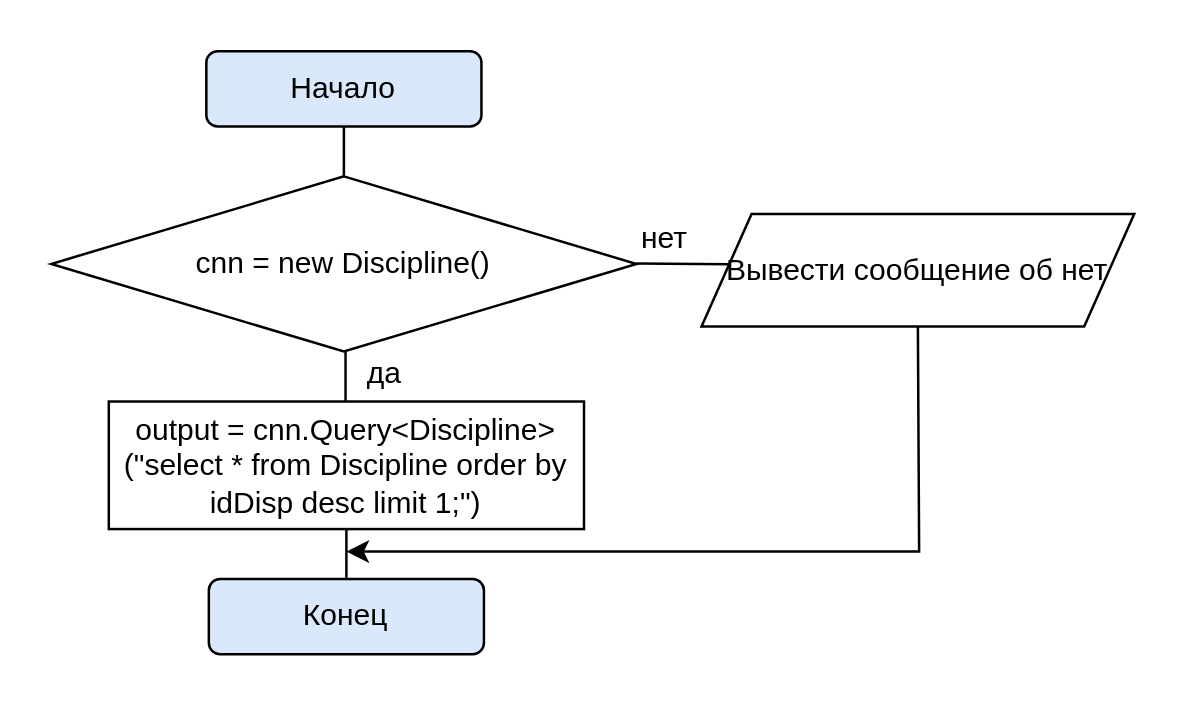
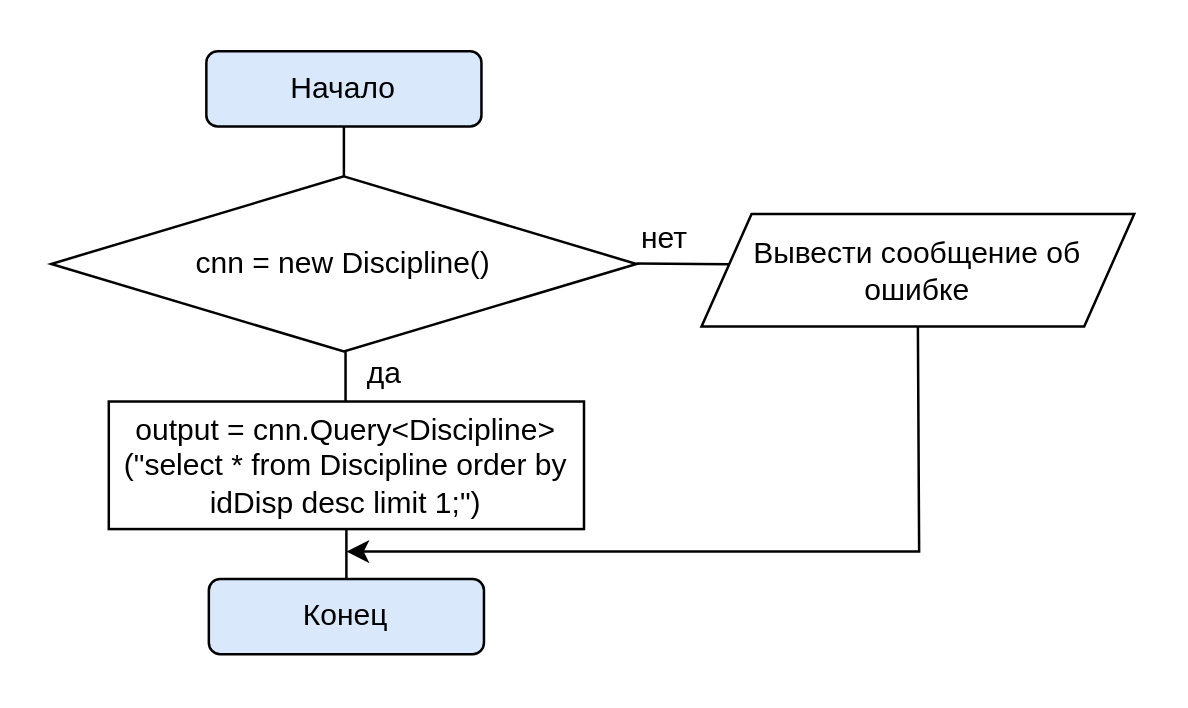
  <mxCell id="0" />
  <mxCell id="1" parent="0" />
  <mxCell id="2" value="Начало" style="rounded=1;whiteSpace=wrap;html=1;fillColor=#dae8fc;" parent="1" vertex="1"><mxGeometry x="82" y="20" width="110" height="30" as="geometry" /></mxCell>
  <mxCell id="3" value="" style="endArrow=none;html=1;rounded=0;entryX=0.5;entryY=1;entryDx=0;entryDy=0;" parent="1" target="2" edge="1"><mxGeometry width="50" height="50" relative="1" as="geometry"><mxPoint x="137" y="70" as="sourcePoint" /><mxPoint x="163" y="150" as="targetPoint" /></mxGeometry></mxCell>
  <mxCell id="4" value="output = cnn.Query&amp;lt;Discipline&amp;gt;(&lt;span&gt;&quot;select * &lt;/span&gt;&lt;span&gt;from Discipline &lt;/span&gt;&lt;span&gt;order by idDisp&amp;nbsp;&lt;/span&gt;&lt;span&gt;desc limit 1;&quot;&lt;/span&gt;)" style="rounded=0;whiteSpace=wrap;html=1;" parent="1" vertex="1"><mxGeometry x="43" y="160" width="190" height="51" as="geometry" /></mxCell>
  <mxCell id="5" value="cnn = new Discipline()" style="rhombus;whiteSpace=wrap;html=1;" parent="1" vertex="1"><mxGeometry x="20" y="70" width="234" height="70" as="geometry" /></mxCell>
  <mxCell id="6" value="" style="endArrow=none;html=1;rounded=0;entryX=0.5;entryY=1;entryDx=0;entryDy=0;" parent="1" edge="1"><mxGeometry width="50" height="50" relative="1" as="geometry"><mxPoint x="137.66" y="160" as="sourcePoint" /><mxPoint x="137.66" y="140" as="targetPoint" /></mxGeometry></mxCell>
  <mxCell id="7" value="" style="endArrow=none;html=1;rounded=0;entryX=0.5;entryY=1;entryDx=0;entryDy=0;" parent="1" edge="1"><mxGeometry width="50" height="50" relative="1" as="geometry"><mxPoint x="138" y="231" as="sourcePoint" /><mxPoint x="138" y="211" as="targetPoint" /></mxGeometry></mxCell>
  <mxCell id="8" value="Конец" style="rounded=1;whiteSpace=wrap;html=1;fillColor=#dae8fc;" parent="1" vertex="1"><mxGeometry x="83" y="231" width="110" height="30" as="geometry" /></mxCell>
  <mxCell id="9" value="" style="endArrow=classic;html=1;rounded=0;exitX=0.5;exitY=1;exitDx=0;exitDy=0;endFill=1;" parent="1" source="13" edge="1"><mxGeometry width="50" height="50" relative="1" as="geometry"><mxPoint x="344" y="125" as="sourcePoint" /><mxPoint x="138" y="220" as="targetPoint" /><Array as="points"><mxPoint x="367" y="220" /></Array></mxGeometry></mxCell>
  <mxCell id="10" value="" style="endArrow=none;html=1;rounded=0;entryX=0.5;entryY=1;entryDx=0;entryDy=0;exitX=0.064;exitY=0.447;exitDx=0;exitDy=0;exitPerimeter=0;" parent="1" source="13" edge="1"><mxGeometry width="50" height="50" relative="1" as="geometry"><mxPoint x="283" y="105" as="sourcePoint" /><mxPoint x="254" y="104.8" as="targetPoint" /></mxGeometry></mxCell>
  <mxCell id="11" value="нет" style="text;html=1;align=center;verticalAlign=middle;resizable=0;points=[];autosize=1;strokeColor=none;fillColor=none;" parent="1" vertex="1"><mxGeometry x="250" y="85" width="30" height="20" as="geometry" /></mxCell>
  <mxCell id="12" value="да" style="text;html=1;align=center;verticalAlign=middle;resizable=0;points=[];autosize=1;strokeColor=none;fillColor=none;" parent="1" vertex="1"><mxGeometry x="138" y="139" width="30" height="20" as="geometry" /></mxCell>
- <mxCell id="13" value="Вывести сообщение об нет" style="shape=parallelogram;perimeter=parallelogramPerimeter;whiteSpace=wrap;html=1;fixedSize=1;" parent="1" vertex="1"><mxGeometry x="280" y="85" width="173" height="45" as="geometry" /></mxCell>
+ <mxCell id="13" value="Вывести сообщение об ошибке" style="shape=parallelogram;perimeter=parallelogramPerimeter;whiteSpace=wrap;html=1;fixedSize=1;" parent="1" vertex="1"><mxGeometry x="280" y="85" width="173" height="45" as="geometry" /></mxCell>
